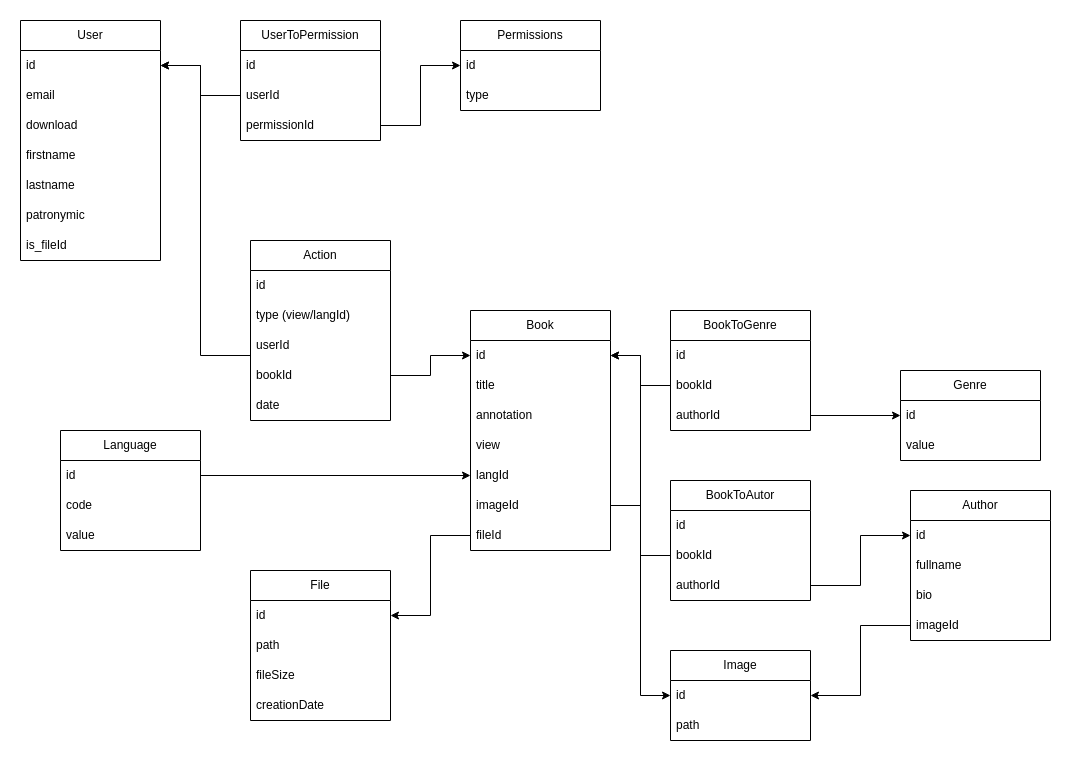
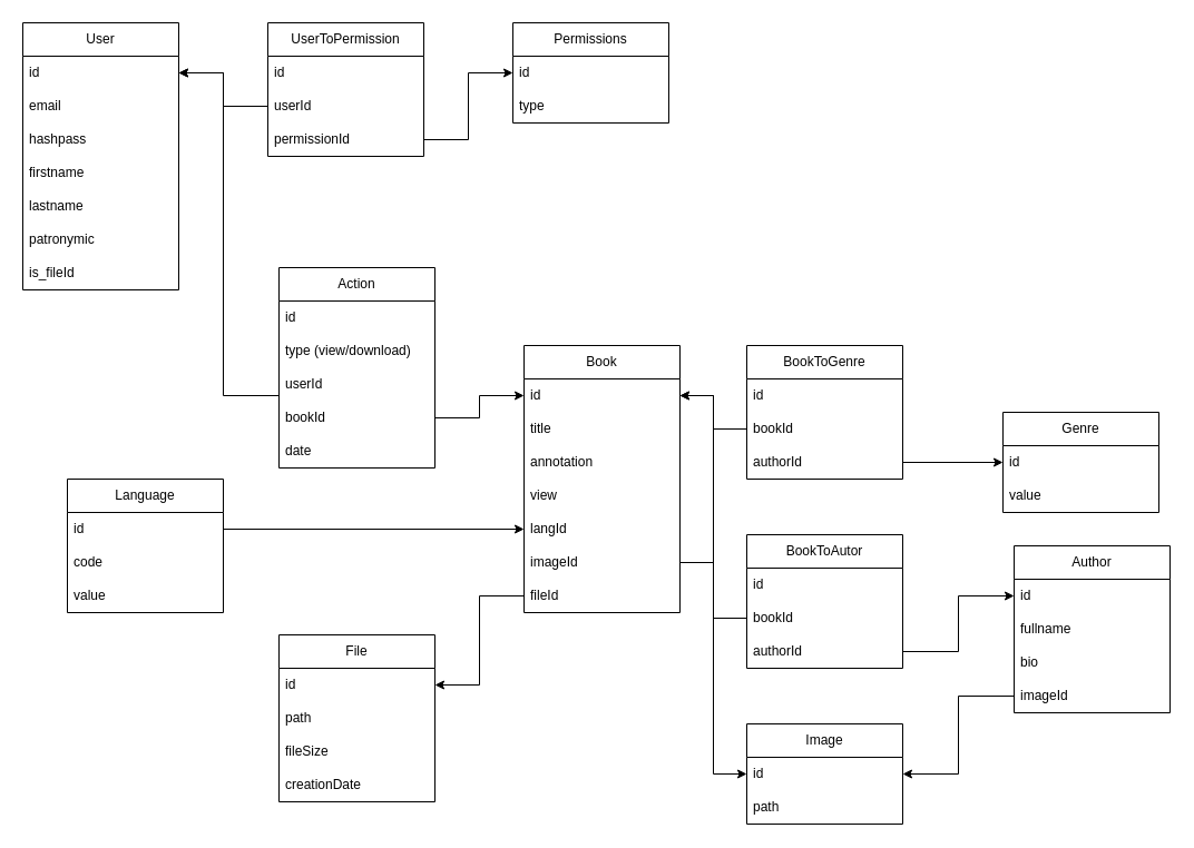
  <mxCell id="0" />
  <mxCell id="1" parent="0" />
  <mxCell id="2" value="User" style="swimlane;fontStyle=0;childLayout=stackLayout;horizontal=1;startSize=30;horizontalStack=0;resizeParent=1;resizeParentMax=0;resizeLast=0;collapsible=1;marginBottom=0;whiteSpace=wrap;html=1;" vertex="1" parent="1"><mxGeometry x="20" y="20" width="140" height="240" as="geometry" /></mxCell>
  <mxCell id="3" value="id" style="text;strokeColor=none;fillColor=none;align=left;verticalAlign=middle;spacingLeft=4;spacingRight=4;overflow=hidden;points=[[0,0.5],[1,0.5]];portConstraint=eastwest;rotatable=0;whiteSpace=wrap;html=1;" vertex="1" parent="2"><mxGeometry y="30" width="140" height="30" as="geometry" /></mxCell>
  <mxCell id="4" value="email" style="text;strokeColor=none;fillColor=none;align=left;verticalAlign=middle;spacingLeft=4;spacingRight=4;overflow=hidden;points=[[0,0.5],[1,0.5]];portConstraint=eastwest;rotatable=0;whiteSpace=wrap;html=1;" vertex="1" parent="2"><mxGeometry y="60" width="140" height="30" as="geometry" /></mxCell>
- <mxCell id="5" value="download" style="text;strokeColor=none;fillColor=none;align=left;verticalAlign=middle;spacingLeft=4;spacingRight=4;overflow=hidden;points=[[0,0.5],[1,0.5]];portConstraint=eastwest;rotatable=0;whiteSpace=wrap;html=1;" vertex="1" parent="2"><mxGeometry y="90" width="140" height="30" as="geometry" /></mxCell>
+ <mxCell id="5" value="hashpass" style="text;strokeColor=none;fillColor=none;align=left;verticalAlign=middle;spacingLeft=4;spacingRight=4;overflow=hidden;points=[[0,0.5],[1,0.5]];portConstraint=eastwest;rotatable=0;whiteSpace=wrap;html=1;" vertex="1" parent="2"><mxGeometry y="90" width="140" height="30" as="geometry" /></mxCell>
  <mxCell id="6" value="firstname" style="text;strokeColor=none;fillColor=none;align=left;verticalAlign=middle;spacingLeft=4;spacingRight=4;overflow=hidden;points=[[0,0.5],[1,0.5]];portConstraint=eastwest;rotatable=0;whiteSpace=wrap;html=1;" vertex="1" parent="2"><mxGeometry y="120" width="140" height="30" as="geometry" /></mxCell>
  <mxCell id="7" value="lastname" style="text;strokeColor=none;fillColor=none;align=left;verticalAlign=middle;spacingLeft=4;spacingRight=4;overflow=hidden;points=[[0,0.5],[1,0.5]];portConstraint=eastwest;rotatable=0;whiteSpace=wrap;html=1;" vertex="1" parent="2"><mxGeometry y="150" width="140" height="30" as="geometry" /></mxCell>
  <mxCell id="8" value="patronymic" style="text;strokeColor=none;fillColor=none;align=left;verticalAlign=middle;spacingLeft=4;spacingRight=4;overflow=hidden;points=[[0,0.5],[1,0.5]];portConstraint=eastwest;rotatable=0;whiteSpace=wrap;html=1;" vertex="1" parent="2"><mxGeometry y="180" width="140" height="30" as="geometry" /></mxCell>
  <mxCell id="9" value="is_fileId" style="text;strokeColor=none;fillColor=none;align=left;verticalAlign=middle;spacingLeft=4;spacingRight=4;overflow=hidden;points=[[0,0.5],[1,0.5]];portConstraint=eastwest;rotatable=0;whiteSpace=wrap;html=1;" vertex="1" parent="2"><mxGeometry y="210" width="140" height="30" as="geometry" /></mxCell>
  <mxCell id="10" value="Permissions" style="swimlane;fontStyle=0;childLayout=stackLayout;horizontal=1;startSize=30;horizontalStack=0;resizeParent=1;resizeParentMax=0;resizeLast=0;collapsible=1;marginBottom=0;whiteSpace=wrap;html=1;" vertex="1" parent="1"><mxGeometry x="460" y="20" width="140" height="90" as="geometry" /></mxCell>
  <mxCell id="11" value="id" style="text;strokeColor=none;fillColor=none;align=left;verticalAlign=middle;spacingLeft=4;spacingRight=4;overflow=hidden;points=[[0,0.5],[1,0.5]];portConstraint=eastwest;rotatable=0;whiteSpace=wrap;html=1;" vertex="1" parent="10"><mxGeometry y="30" width="140" height="30" as="geometry" /></mxCell>
  <mxCell id="12" value="type" style="text;strokeColor=none;fillColor=none;align=left;verticalAlign=middle;spacingLeft=4;spacingRight=4;overflow=hidden;points=[[0,0.5],[1,0.5]];portConstraint=eastwest;rotatable=0;whiteSpace=wrap;html=1;" vertex="1" parent="10"><mxGeometry y="60" width="140" height="30" as="geometry" /></mxCell>
  <mxCell id="13" value="UserToPermission" style="swimlane;fontStyle=0;childLayout=stackLayout;horizontal=1;startSize=30;horizontalStack=0;resizeParent=1;resizeParentMax=0;resizeLast=0;collapsible=1;marginBottom=0;whiteSpace=wrap;html=1;" vertex="1" parent="1"><mxGeometry x="240" y="20" width="140" height="120" as="geometry" /></mxCell>
  <mxCell id="14" value="id" style="text;strokeColor=none;fillColor=none;align=left;verticalAlign=middle;spacingLeft=4;spacingRight=4;overflow=hidden;points=[[0,0.5],[1,0.5]];portConstraint=eastwest;rotatable=0;whiteSpace=wrap;html=1;" vertex="1" parent="13"><mxGeometry y="30" width="140" height="30" as="geometry" /></mxCell>
  <mxCell id="15" value="userId" style="text;strokeColor=none;fillColor=none;align=left;verticalAlign=middle;spacingLeft=4;spacingRight=4;overflow=hidden;points=[[0,0.5],[1,0.5]];portConstraint=eastwest;rotatable=0;whiteSpace=wrap;html=1;" vertex="1" parent="13"><mxGeometry y="60" width="140" height="30" as="geometry" /></mxCell>
  <mxCell id="16" value="permissionId" style="text;strokeColor=none;fillColor=none;align=left;verticalAlign=middle;spacingLeft=4;spacingRight=4;overflow=hidden;points=[[0,0.5],[1,0.5]];portConstraint=eastwest;rotatable=0;whiteSpace=wrap;html=1;" vertex="1" parent="13"><mxGeometry y="90" width="140" height="30" as="geometry" /></mxCell>
  <mxCell id="17" value="Book" style="swimlane;fontStyle=0;childLayout=stackLayout;horizontal=1;startSize=30;horizontalStack=0;resizeParent=1;resizeParentMax=0;resizeLast=0;collapsible=1;marginBottom=0;whiteSpace=wrap;html=1;" vertex="1" parent="1"><mxGeometry x="470" y="310" width="140" height="240" as="geometry" /></mxCell>
  <mxCell id="18" value="id" style="text;strokeColor=none;fillColor=none;align=left;verticalAlign=middle;spacingLeft=4;spacingRight=4;overflow=hidden;points=[[0,0.5],[1,0.5]];portConstraint=eastwest;rotatable=0;whiteSpace=wrap;html=1;" vertex="1" parent="17"><mxGeometry y="30" width="140" height="30" as="geometry" /></mxCell>
  <mxCell id="19" value="title" style="text;strokeColor=none;fillColor=none;align=left;verticalAlign=middle;spacingLeft=4;spacingRight=4;overflow=hidden;points=[[0,0.5],[1,0.5]];portConstraint=eastwest;rotatable=0;whiteSpace=wrap;html=1;" vertex="1" parent="17"><mxGeometry y="60" width="140" height="30" as="geometry" /></mxCell>
  <mxCell id="20" value="annotation" style="text;strokeColor=none;fillColor=none;align=left;verticalAlign=middle;spacingLeft=4;spacingRight=4;overflow=hidden;points=[[0,0.5],[1,0.5]];portConstraint=eastwest;rotatable=0;whiteSpace=wrap;html=1;" vertex="1" parent="17"><mxGeometry y="90" width="140" height="30" as="geometry" /></mxCell>
  <mxCell id="21" value="view" style="text;strokeColor=none;fillColor=none;align=left;verticalAlign=middle;spacingLeft=4;spacingRight=4;overflow=hidden;points=[[0,0.5],[1,0.5]];portConstraint=eastwest;rotatable=0;whiteSpace=wrap;html=1;" vertex="1" parent="17"><mxGeometry y="120" width="140" height="30" as="geometry" /></mxCell>
  <mxCell id="22" value="langId" style="text;strokeColor=none;fillColor=none;align=left;verticalAlign=middle;spacingLeft=4;spacingRight=4;overflow=hidden;points=[[0,0.5],[1,0.5]];portConstraint=eastwest;rotatable=0;whiteSpace=wrap;html=1;" vertex="1" parent="17"><mxGeometry y="150" width="140" height="30" as="geometry" /></mxCell>
  <mxCell id="23" value="imageId" style="text;strokeColor=none;fillColor=none;align=left;verticalAlign=middle;spacingLeft=4;spacingRight=4;overflow=hidden;points=[[0,0.5],[1,0.5]];portConstraint=eastwest;rotatable=0;whiteSpace=wrap;html=1;" vertex="1" parent="17"><mxGeometry y="180" width="140" height="30" as="geometry" /></mxCell>
  <mxCell id="24" value="fileId" style="text;strokeColor=none;fillColor=none;align=left;verticalAlign=middle;spacingLeft=4;spacingRight=4;overflow=hidden;points=[[0,0.5],[1,0.5]];portConstraint=eastwest;rotatable=0;whiteSpace=wrap;html=1;" vertex="1" parent="17"><mxGeometry y="210" width="140" height="30" as="geometry" /></mxCell>
  <mxCell id="25" value="Author" style="swimlane;fontStyle=0;childLayout=stackLayout;horizontal=1;startSize=30;horizontalStack=0;resizeParent=1;resizeParentMax=0;resizeLast=0;collapsible=1;marginBottom=0;whiteSpace=wrap;html=1;" vertex="1" parent="1"><mxGeometry x="910" y="490" width="140" height="150" as="geometry" /></mxCell>
  <mxCell id="26" value="id" style="text;strokeColor=none;fillColor=none;align=left;verticalAlign=middle;spacingLeft=4;spacingRight=4;overflow=hidden;points=[[0,0.5],[1,0.5]];portConstraint=eastwest;rotatable=0;whiteSpace=wrap;html=1;" vertex="1" parent="25"><mxGeometry y="30" width="140" height="30" as="geometry" /></mxCell>
  <mxCell id="27" value="fullname" style="text;strokeColor=none;fillColor=none;align=left;verticalAlign=middle;spacingLeft=4;spacingRight=4;overflow=hidden;points=[[0,0.5],[1,0.5]];portConstraint=eastwest;rotatable=0;whiteSpace=wrap;html=1;" vertex="1" parent="25"><mxGeometry y="60" width="140" height="30" as="geometry" /></mxCell>
  <mxCell id="28" value="bio" style="text;strokeColor=none;fillColor=none;align=left;verticalAlign=middle;spacingLeft=4;spacingRight=4;overflow=hidden;points=[[0,0.5],[1,0.5]];portConstraint=eastwest;rotatable=0;whiteSpace=wrap;html=1;" vertex="1" parent="25"><mxGeometry y="90" width="140" height="30" as="geometry" /></mxCell>
  <mxCell id="29" value="imageId" style="text;strokeColor=none;fillColor=none;align=left;verticalAlign=middle;spacingLeft=4;spacingRight=4;overflow=hidden;points=[[0,0.5],[1,0.5]];portConstraint=eastwest;rotatable=0;whiteSpace=wrap;html=1;" vertex="1" parent="25"><mxGeometry y="120" width="140" height="30" as="geometry" /></mxCell>
  <mxCell id="30" value="Genre" style="swimlane;fontStyle=0;childLayout=stackLayout;horizontal=1;startSize=30;horizontalStack=0;resizeParent=1;resizeParentMax=0;resizeLast=0;collapsible=1;marginBottom=0;whiteSpace=wrap;html=1;" vertex="1" parent="1"><mxGeometry x="900" y="370" width="140" height="90" as="geometry" /></mxCell>
  <mxCell id="31" value="id" style="text;strokeColor=none;fillColor=none;align=left;verticalAlign=middle;spacingLeft=4;spacingRight=4;overflow=hidden;points=[[0,0.5],[1,0.5]];portConstraint=eastwest;rotatable=0;whiteSpace=wrap;html=1;" vertex="1" parent="30"><mxGeometry y="30" width="140" height="30" as="geometry" /></mxCell>
  <mxCell id="32" value="value" style="text;strokeColor=none;fillColor=none;align=left;verticalAlign=middle;spacingLeft=4;spacingRight=4;overflow=hidden;points=[[0,0.5],[1,0.5]];portConstraint=eastwest;rotatable=0;whiteSpace=wrap;html=1;" vertex="1" parent="30"><mxGeometry y="60" width="140" height="30" as="geometry" /></mxCell>
  <mxCell id="33" value="BookToAutor" style="swimlane;fontStyle=0;childLayout=stackLayout;horizontal=1;startSize=30;horizontalStack=0;resizeParent=1;resizeParentMax=0;resizeLast=0;collapsible=1;marginBottom=0;whiteSpace=wrap;html=1;" vertex="1" parent="1"><mxGeometry x="670" y="480" width="140" height="120" as="geometry" /></mxCell>
  <mxCell id="34" value="id" style="text;strokeColor=none;fillColor=none;align=left;verticalAlign=middle;spacingLeft=4;spacingRight=4;overflow=hidden;points=[[0,0.5],[1,0.5]];portConstraint=eastwest;rotatable=0;whiteSpace=wrap;html=1;" vertex="1" parent="33"><mxGeometry y="30" width="140" height="30" as="geometry" /></mxCell>
  <mxCell id="35" value="bookId" style="text;strokeColor=none;fillColor=none;align=left;verticalAlign=middle;spacingLeft=4;spacingRight=4;overflow=hidden;points=[[0,0.5],[1,0.5]];portConstraint=eastwest;rotatable=0;whiteSpace=wrap;html=1;" vertex="1" parent="33"><mxGeometry y="60" width="140" height="30" as="geometry" /></mxCell>
  <mxCell id="36" value="authorId" style="text;strokeColor=none;fillColor=none;align=left;verticalAlign=middle;spacingLeft=4;spacingRight=4;overflow=hidden;points=[[0,0.5],[1,0.5]];portConstraint=eastwest;rotatable=0;whiteSpace=wrap;html=1;" vertex="1" parent="33"><mxGeometry y="90" width="140" height="30" as="geometry" /></mxCell>
  <mxCell id="37" style="edgeStyle=orthogonalEdgeStyle;rounded=0;orthogonalLoop=1;jettySize=auto;html=1;entryX=1;entryY=0.5;entryDx=0;entryDy=0;" edge="1" parent="1" source="35" target="18"><mxGeometry relative="1" as="geometry" /></mxCell>
  <mxCell id="38" style="edgeStyle=orthogonalEdgeStyle;rounded=0;orthogonalLoop=1;jettySize=auto;html=1;entryX=0;entryY=0.5;entryDx=0;entryDy=0;" edge="1" parent="1" source="36" target="26"><mxGeometry relative="1" as="geometry" /></mxCell>
  <mxCell id="39" value="BookToGenre" style="swimlane;fontStyle=0;childLayout=stackLayout;horizontal=1;startSize=30;horizontalStack=0;resizeParent=1;resizeParentMax=0;resizeLast=0;collapsible=1;marginBottom=0;whiteSpace=wrap;html=1;" vertex="1" parent="1"><mxGeometry x="670" y="310" width="140" height="120" as="geometry" /></mxCell>
  <mxCell id="40" value="id" style="text;strokeColor=none;fillColor=none;align=left;verticalAlign=middle;spacingLeft=4;spacingRight=4;overflow=hidden;points=[[0,0.5],[1,0.5]];portConstraint=eastwest;rotatable=0;whiteSpace=wrap;html=1;" vertex="1" parent="39"><mxGeometry y="30" width="140" height="30" as="geometry" /></mxCell>
  <mxCell id="41" value="bookId" style="text;strokeColor=none;fillColor=none;align=left;verticalAlign=middle;spacingLeft=4;spacingRight=4;overflow=hidden;points=[[0,0.5],[1,0.5]];portConstraint=eastwest;rotatable=0;whiteSpace=wrap;html=1;" vertex="1" parent="39"><mxGeometry y="60" width="140" height="30" as="geometry" /></mxCell>
  <mxCell id="42" value="authorId" style="text;strokeColor=none;fillColor=none;align=left;verticalAlign=middle;spacingLeft=4;spacingRight=4;overflow=hidden;points=[[0,0.5],[1,0.5]];portConstraint=eastwest;rotatable=0;whiteSpace=wrap;html=1;" vertex="1" parent="39"><mxGeometry y="90" width="140" height="30" as="geometry" /></mxCell>
  <mxCell id="43" style="edgeStyle=orthogonalEdgeStyle;rounded=0;orthogonalLoop=1;jettySize=auto;html=1;entryX=1;entryY=0.5;entryDx=0;entryDy=0;" edge="1" parent="1" source="41" target="18"><mxGeometry relative="1" as="geometry" /></mxCell>
  <mxCell id="44" style="edgeStyle=orthogonalEdgeStyle;rounded=0;orthogonalLoop=1;jettySize=auto;html=1;entryX=0;entryY=0.5;entryDx=0;entryDy=0;" edge="1" parent="1" source="42" target="31"><mxGeometry relative="1" as="geometry" /></mxCell>
  <mxCell id="45" value="Action" style="swimlane;fontStyle=0;childLayout=stackLayout;horizontal=1;startSize=30;horizontalStack=0;resizeParent=1;resizeParentMax=0;resizeLast=0;collapsible=1;marginBottom=0;whiteSpace=wrap;html=1;" vertex="1" parent="1"><mxGeometry x="250" y="240" width="140" height="180" as="geometry" /></mxCell>
  <mxCell id="46" value="id" style="text;strokeColor=none;fillColor=none;align=left;verticalAlign=middle;spacingLeft=4;spacingRight=4;overflow=hidden;points=[[0,0.5],[1,0.5]];portConstraint=eastwest;rotatable=0;whiteSpace=wrap;html=1;" vertex="1" parent="45"><mxGeometry y="30" width="140" height="30" as="geometry" /></mxCell>
- <mxCell id="47" value="type (view/langId)" style="text;strokeColor=none;fillColor=none;align=left;verticalAlign=middle;spacingLeft=4;spacingRight=4;overflow=hidden;points=[[0,0.5],[1,0.5]];portConstraint=eastwest;rotatable=0;whiteSpace=wrap;html=1;" vertex="1" parent="45"><mxGeometry y="60" width="140" height="30" as="geometry" /></mxCell>
+ <mxCell id="47" value="type (view/download)" style="text;strokeColor=none;fillColor=none;align=left;verticalAlign=middle;spacingLeft=4;spacingRight=4;overflow=hidden;points=[[0,0.5],[1,0.5]];portConstraint=eastwest;rotatable=0;whiteSpace=wrap;html=1;" vertex="1" parent="45"><mxGeometry y="60" width="140" height="30" as="geometry" /></mxCell>
  <mxCell id="48" value="userId" style="text;strokeColor=none;fillColor=none;align=left;verticalAlign=middle;spacingLeft=4;spacingRight=4;overflow=hidden;points=[[0,0.5],[1,0.5]];portConstraint=eastwest;rotatable=0;whiteSpace=wrap;html=1;" vertex="1" parent="45"><mxGeometry y="90" width="140" height="30" as="geometry" /></mxCell>
  <mxCell id="49" value="bookId" style="text;strokeColor=none;fillColor=none;align=left;verticalAlign=middle;spacingLeft=4;spacingRight=4;overflow=hidden;points=[[0,0.5],[1,0.5]];portConstraint=eastwest;rotatable=0;whiteSpace=wrap;html=1;" vertex="1" parent="45"><mxGeometry y="120" width="140" height="30" as="geometry" /></mxCell>
  <mxCell id="50" value="date" style="text;strokeColor=none;fillColor=none;align=left;verticalAlign=middle;spacingLeft=4;spacingRight=4;overflow=hidden;points=[[0,0.5],[1,0.5]];portConstraint=eastwest;rotatable=0;whiteSpace=wrap;html=1;" vertex="1" parent="45"><mxGeometry y="150" width="140" height="30" as="geometry" /></mxCell>
  <mxCell id="51" style="edgeStyle=orthogonalEdgeStyle;rounded=0;orthogonalLoop=1;jettySize=auto;html=1;entryX=1;entryY=0.5;entryDx=0;entryDy=0;" edge="1" parent="1" source="15" target="3"><mxGeometry relative="1" as="geometry" /></mxCell>
  <mxCell id="52" style="edgeStyle=orthogonalEdgeStyle;rounded=0;orthogonalLoop=1;jettySize=auto;html=1;entryX=0;entryY=0.5;entryDx=0;entryDy=0;" edge="1" parent="1" source="16" target="11"><mxGeometry relative="1" as="geometry" /></mxCell>
  <mxCell id="53" style="edgeStyle=orthogonalEdgeStyle;rounded=0;orthogonalLoop=1;jettySize=auto;html=1;entryX=1;entryY=0.5;entryDx=0;entryDy=0;" edge="1" parent="1" source="48" target="3"><mxGeometry relative="1" as="geometry"><Array as="points"><mxPoint x="200" y="355" /><mxPoint x="200" y="65" /></Array></mxGeometry></mxCell>
  <mxCell id="54" style="edgeStyle=orthogonalEdgeStyle;rounded=0;orthogonalLoop=1;jettySize=auto;html=1;entryX=0;entryY=0.5;entryDx=0;entryDy=0;" edge="1" parent="1" source="49" target="18"><mxGeometry relative="1" as="geometry" /></mxCell>
  <mxCell id="55" value="Image" style="swimlane;fontStyle=0;childLayout=stackLayout;horizontal=1;startSize=30;horizontalStack=0;resizeParent=1;resizeParentMax=0;resizeLast=0;collapsible=1;marginBottom=0;whiteSpace=wrap;html=1;" vertex="1" parent="1"><mxGeometry x="670" y="650" width="140" height="90" as="geometry" /></mxCell>
  <mxCell id="56" value="id" style="text;strokeColor=none;fillColor=none;align=left;verticalAlign=middle;spacingLeft=4;spacingRight=4;overflow=hidden;points=[[0,0.5],[1,0.5]];portConstraint=eastwest;rotatable=0;whiteSpace=wrap;html=1;" vertex="1" parent="55"><mxGeometry y="30" width="140" height="30" as="geometry" /></mxCell>
  <mxCell id="57" value="path" style="text;strokeColor=none;fillColor=none;align=left;verticalAlign=middle;spacingLeft=4;spacingRight=4;overflow=hidden;points=[[0,0.5],[1,0.5]];portConstraint=eastwest;rotatable=0;whiteSpace=wrap;html=1;" vertex="1" parent="55"><mxGeometry y="60" width="140" height="30" as="geometry" /></mxCell>
  <mxCell id="58" style="edgeStyle=orthogonalEdgeStyle;rounded=0;orthogonalLoop=1;jettySize=auto;html=1;" edge="1" parent="1" source="29" target="56"><mxGeometry relative="1" as="geometry" /></mxCell>
  <mxCell id="59" value="File" style="swimlane;fontStyle=0;childLayout=stackLayout;horizontal=1;startSize=30;horizontalStack=0;resizeParent=1;resizeParentMax=0;resizeLast=0;collapsible=1;marginBottom=0;whiteSpace=wrap;html=1;" vertex="1" parent="1"><mxGeometry x="250" y="570" width="140" height="150" as="geometry" /></mxCell>
  <mxCell id="60" value="id" style="text;strokeColor=none;fillColor=none;align=left;verticalAlign=middle;spacingLeft=4;spacingRight=4;overflow=hidden;points=[[0,0.5],[1,0.5]];portConstraint=eastwest;rotatable=0;whiteSpace=wrap;html=1;" vertex="1" parent="59"><mxGeometry y="30" width="140" height="30" as="geometry" /></mxCell>
  <mxCell id="61" value="path" style="text;strokeColor=none;fillColor=none;align=left;verticalAlign=middle;spacingLeft=4;spacingRight=4;overflow=hidden;points=[[0,0.5],[1,0.5]];portConstraint=eastwest;rotatable=0;whiteSpace=wrap;html=1;" vertex="1" parent="59"><mxGeometry y="60" width="140" height="30" as="geometry" /></mxCell>
  <mxCell id="62" value="fileSize" style="text;strokeColor=none;fillColor=none;align=left;verticalAlign=middle;spacingLeft=4;spacingRight=4;overflow=hidden;points=[[0,0.5],[1,0.5]];portConstraint=eastwest;rotatable=0;whiteSpace=wrap;html=1;" vertex="1" parent="59"><mxGeometry y="90" width="140" height="30" as="geometry" /></mxCell>
  <mxCell id="63" value="creationDate" style="text;strokeColor=none;fillColor=none;align=left;verticalAlign=middle;spacingLeft=4;spacingRight=4;overflow=hidden;points=[[0,0.5],[1,0.5]];portConstraint=eastwest;rotatable=0;whiteSpace=wrap;html=1;" vertex="1" parent="59"><mxGeometry y="120" width="140" height="30" as="geometry" /></mxCell>
  <mxCell id="64" style="edgeStyle=orthogonalEdgeStyle;rounded=0;orthogonalLoop=1;jettySize=auto;html=1;" edge="1" parent="1" source="24" target="60"><mxGeometry relative="1" as="geometry" /></mxCell>
  <mxCell id="65" style="edgeStyle=orthogonalEdgeStyle;rounded=0;orthogonalLoop=1;jettySize=auto;html=1;" edge="1" parent="1" source="23" target="56"><mxGeometry relative="1" as="geometry" /></mxCell>
  <mxCell id="66" value="Language" style="swimlane;fontStyle=0;childLayout=stackLayout;horizontal=1;startSize=30;horizontalStack=0;resizeParent=1;resizeParentMax=0;resizeLast=0;collapsible=1;marginBottom=0;whiteSpace=wrap;html=1;" vertex="1" parent="1"><mxGeometry x="60" y="430" width="140" height="120" as="geometry" /></mxCell>
  <mxCell id="67" value="id" style="text;strokeColor=none;fillColor=none;align=left;verticalAlign=middle;spacingLeft=4;spacingRight=4;overflow=hidden;points=[[0,0.5],[1,0.5]];portConstraint=eastwest;rotatable=0;whiteSpace=wrap;html=1;" vertex="1" parent="66"><mxGeometry y="30" width="140" height="30" as="geometry" /></mxCell>
  <mxCell id="68" value="code" style="text;strokeColor=none;fillColor=none;align=left;verticalAlign=middle;spacingLeft=4;spacingRight=4;overflow=hidden;points=[[0,0.5],[1,0.5]];portConstraint=eastwest;rotatable=0;whiteSpace=wrap;html=1;" vertex="1" parent="66"><mxGeometry y="60" width="140" height="30" as="geometry" /></mxCell>
  <mxCell id="69" value="value" style="text;strokeColor=none;fillColor=none;align=left;verticalAlign=middle;spacingLeft=4;spacingRight=4;overflow=hidden;points=[[0,0.5],[1,0.5]];portConstraint=eastwest;rotatable=0;whiteSpace=wrap;html=1;" vertex="1" parent="66"><mxGeometry y="90" width="140" height="30" as="geometry" /></mxCell>
  <mxCell id="70" style="edgeStyle=orthogonalEdgeStyle;rounded=0;orthogonalLoop=1;jettySize=auto;html=1;entryX=0;entryY=0.5;entryDx=0;entryDy=0;" edge="1" parent="1" source="67" target="22"><mxGeometry relative="1" as="geometry" /></mxCell>
